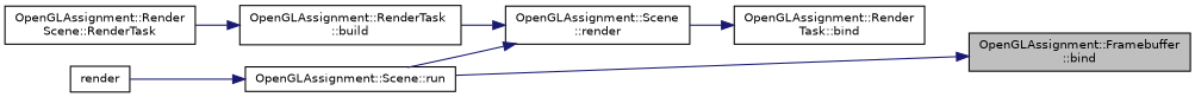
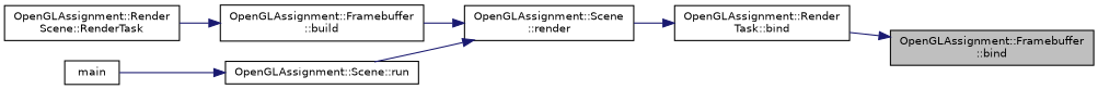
  digraph {
    rankdir=RL
    node [color=black fillcolor=white fontname=Helvetica fontsize=10 shape=record style=filled]
    edge [color=midnightblue dir=back fontname=Helvetica fontsize=10 labelfontname=Helvetica labelfontsize=10 style=solid]
    n1 [fillcolor=grey75 fontcolor=black height=0.2 label="OpenGLAssignment::Framebuffer\l::bind" width=0.4]
    n2 [height=0.2 label="OpenGLAssignment::Render\lTask::bind" width=0.4]
-   n3 [height=0.2 label="OpenGLAssignment::RenderTask\l::build" width=0.4]
+   n3 [height=0.2 label="OpenGLAssignment::Framebuffer\l::build" width=0.4]
    n4 [height=0.2 label="OpenGLAssignment::Render\lScene::RenderTask" width=0.4]
    n5 [height=0.2 label="OpenGLAssignment::Scene\l::render" width=0.4]
    n6 [height=0.2 label="OpenGLAssignment::Scene::run" width=0.4]
-   n7 [height=0.2 label=render width=0.4]
-   n1 -> n6
+   n7 [height=0.2 label=main width=0.4]
+   n1 -> n2
    n2 -> n5
    n3 -> n4
    n5 -> n3
    n5 -> n6
    n6 -> n7
  }
